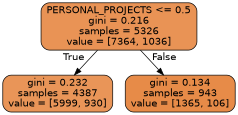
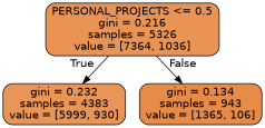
  digraph {
    node [color=black fontname=helvetica shape=box style="filled, rounded"]
    edge [fontname=helvetica labeldistance=2.5]
    n1 [fillcolor="#e99355" label="PERSONAL_PROJECTS <= 0.5\ngini = 0.216\nsamples = 5326\nvalue = [7364, 1036]"]
-   n2 [fillcolor="#e99558" label="gini = 0.232\nsamples = 4387\nvalue = [5999, 930]"]
+   n2 [fillcolor="#e99558" label="gini = 0.232\nsamples = 4383\nvalue = [5999, 930]"]
    n3 [fillcolor="#e78b48" label="gini = 0.134\nsamples = 943\nvalue = [1365, 106]"]
    n1 -> n2 [headlabel=True labelangle=45]
    n1 -> n3 [headlabel=False labelangle=-45]
  }
